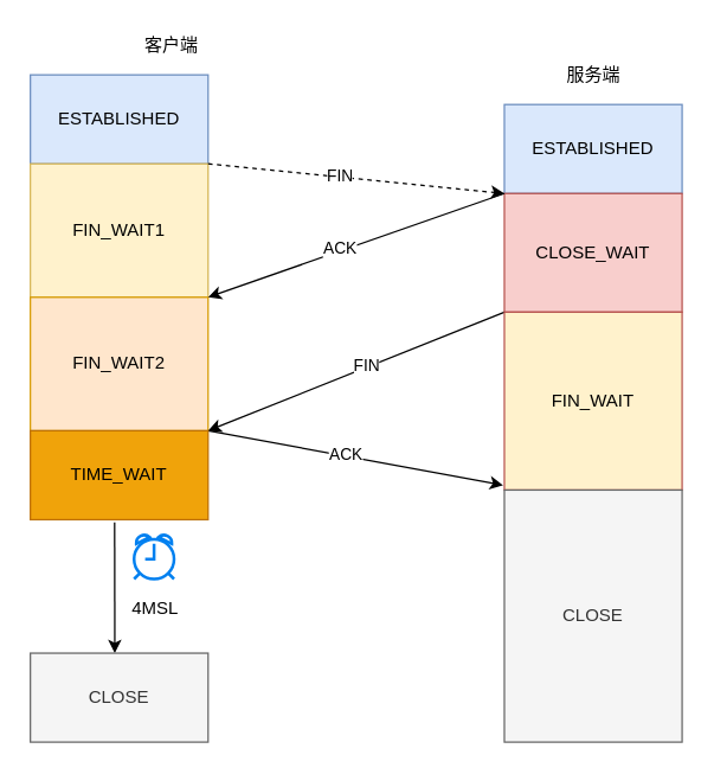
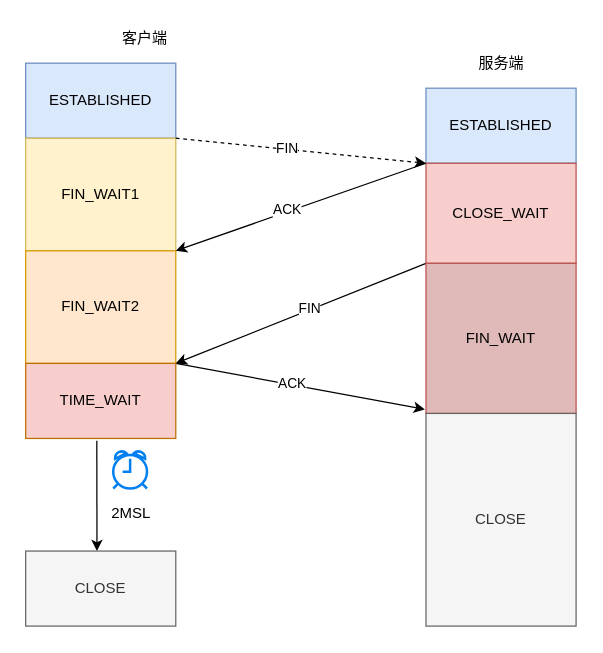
  <mxCell id="0" />
  <mxCell id="1" parent="0" />
  <mxCell id="2" value="&lt;span&gt;ESTABLISHED&lt;/span&gt;" style="rounded=0;whiteSpace=wrap;html=1;fillColor=#dae8fc;strokeColor=#6c8ebf;" vertex="1" parent="1"><mxGeometry x="20" y="50" width="120" height="60" as="geometry" /></mxCell>
  <mxCell id="3" value="&lt;span&gt;ESTABLISHED&lt;/span&gt;" style="rounded=0;whiteSpace=wrap;html=1;fillColor=#dae8fc;strokeColor=#6c8ebf;" vertex="1" parent="1"><mxGeometry x="340" y="70" width="120" height="60" as="geometry" /></mxCell>
  <mxCell id="4" value="FIN_WAIT1" style="rounded=0;whiteSpace=wrap;html=1;fillColor=#fff2cc;strokeColor=#d6b656;" vertex="1" parent="1"><mxGeometry x="20" y="110" width="120" height="90" as="geometry" /></mxCell>
  <mxCell id="5" value="FIN_WAIT2" style="rounded=0;whiteSpace=wrap;html=1;fillColor=#ffe6cc;strokeColor=#d79b00;" vertex="1" parent="1"><mxGeometry x="20" y="200" width="120" height="90" as="geometry" /></mxCell>
  <mxCell id="6" value="CLOSE_WAIT" style="rounded=0;whiteSpace=wrap;html=1;fillColor=#f8cecc;strokeColor=#b85450;" vertex="1" parent="1"><mxGeometry x="340" y="130" width="120" height="80" as="geometry" /></mxCell>
  <mxCell id="7" value="" style="endArrow=classic;html=1;rounded=0;exitX=1;exitY=0;exitDx=0;exitDy=0;entryX=0;entryY=0;entryDx=0;entryDy=0;dashed=1;" edge="1" parent="1" source="4" target="6"><mxGeometry width="50" height="50" relative="1" as="geometry"><mxPoint x="290" y="330" as="sourcePoint" /><mxPoint x="340" y="280" as="targetPoint" /></mxGeometry></mxCell>
  <mxCell id="8" value="FIN" style="edgeLabel;html=1;align=center;verticalAlign=middle;resizable=0;points=[];" vertex="1" connectable="0" parent="7"><mxGeometry x="-0.112" y="1" relative="1" as="geometry"><mxPoint as="offset" /></mxGeometry></mxCell>
  <mxCell id="9" value="" style="endArrow=classic;html=1;rounded=0;exitX=0;exitY=0;exitDx=0;exitDy=0;entryX=1;entryY=0;entryDx=0;entryDy=0;" edge="1" parent="1" source="6" target="5"><mxGeometry width="50" height="50" relative="1" as="geometry"><mxPoint x="290" y="330" as="sourcePoint" /><mxPoint x="340" y="280" as="targetPoint" /></mxGeometry></mxCell>
  <mxCell id="10" value="ACK" style="edgeLabel;html=1;align=center;verticalAlign=middle;resizable=0;points=[];" vertex="1" connectable="0" parent="9"><mxGeometry x="0.1" y="-2" relative="1" as="geometry"><mxPoint as="offset" /></mxGeometry></mxCell>
  <mxCell id="11" value="" style="endArrow=classic;html=1;rounded=0;exitX=0;exitY=1;exitDx=0;exitDy=0;entryX=1;entryY=1;entryDx=0;entryDy=0;" edge="1" parent="1" source="6" target="5"><mxGeometry width="50" height="50" relative="1" as="geometry"><mxPoint x="290" y="330" as="sourcePoint" /><mxPoint x="340" y="280" as="targetPoint" /></mxGeometry></mxCell>
  <mxCell id="12" value="FIN" style="edgeLabel;html=1;align=center;verticalAlign=middle;resizable=0;points=[];" vertex="1" connectable="0" parent="11"><mxGeometry x="-0.072" y="-2" relative="1" as="geometry"><mxPoint as="offset" /></mxGeometry></mxCell>
  <mxCell id="13" value="" style="endArrow=classic;html=1;rounded=0;exitX=1;exitY=0;exitDx=0;exitDy=0;entryX=-0.007;entryY=0.973;entryDx=0;entryDy=0;entryPerimeter=0;" edge="1" parent="1" target="15"><mxGeometry width="50" height="50" relative="1" as="geometry"><mxPoint x="140" y="290" as="sourcePoint" /><mxPoint x="340" y="330" as="targetPoint" /></mxGeometry></mxCell>
  <mxCell id="14" value="ACK" style="edgeLabel;html=1;align=center;verticalAlign=middle;resizable=0;points=[];" vertex="1" connectable="0" parent="13"><mxGeometry x="-0.07" y="2" relative="1" as="geometry"><mxPoint as="offset" /></mxGeometry></mxCell>
- <mxCell id="15" value="FIN_WAIT" style="rounded=0;whiteSpace=wrap;html=1;fillColor=#fff2cc;strokeColor=#b85450;" vertex="1" parent="1"><mxGeometry x="340" y="210" width="120" height="120" as="geometry" /></mxCell>
- <mxCell id="16" value="TIME_WAIT" style="rounded=0;whiteSpace=wrap;html=1;fillColor=#f0a30a;fontColor=#000000;strokeColor=#BD7000;" vertex="1" parent="1"><mxGeometry x="20" y="290" width="120" height="60" as="geometry" /></mxCell>
+ <mxCell id="15" value="FIN_WAIT" style="rounded=0;whiteSpace=wrap;html=1;fillColor=#E0BAB9;strokeColor=#b85450;" vertex="1" parent="1"><mxGeometry x="340" y="210" width="120" height="120" as="geometry" /></mxCell>
+ <mxCell id="16" value="TIME_WAIT" style="rounded=0;whiteSpace=wrap;html=1;fillColor=#f8cecc;fontColor=#000000;strokeColor=#BD7000;" vertex="1" parent="1"><mxGeometry x="20" y="290" width="120" height="60" as="geometry" /></mxCell>
  <mxCell id="17" value="" style="html=1;verticalLabelPosition=bottom;align=center;labelBackgroundColor=#ffffff;verticalAlign=top;strokeWidth=2;strokeColor=#0080F0;shadow=0;dashed=0;shape=mxgraph.ios7.icons.alarm_clock;" vertex="1" parent="1"><mxGeometry x="90" y="360" width="27" height="30" as="geometry" /></mxCell>
  <mxCell id="18" value="" style="endArrow=classic;html=1;rounded=0;exitX=0.474;exitY=1.031;exitDx=0;exitDy=0;exitPerimeter=0;" edge="1" parent="1" source="16"><mxGeometry width="50" height="50" relative="1" as="geometry"><mxPoint x="220" y="620" as="sourcePoint" /><mxPoint x="77" y="440" as="targetPoint" /></mxGeometry></mxCell>
- <mxCell id="19" value="4MSL" style="text;html=1;align=center;verticalAlign=middle;resizable=0;points=[];autosize=1;strokeColor=none;fillColor=none;" vertex="1" parent="1"><mxGeometry x="78.5" y="400" width="50" height="20" as="geometry" /></mxCell>
+ <mxCell id="19" value="2MSL" style="text;html=1;align=center;verticalAlign=middle;resizable=0;points=[];autosize=1;strokeColor=none;fillColor=none;" vertex="1" parent="1"><mxGeometry x="78.5" y="400" width="50" height="20" as="geometry" /></mxCell>
  <mxCell id="20" value="CLOSE" style="rounded=0;whiteSpace=wrap;html=1;fillColor=#f5f5f5;fontColor=#333333;strokeColor=#666666;" vertex="1" parent="1"><mxGeometry x="20" y="440" width="120" height="60" as="geometry" /></mxCell>
  <mxCell id="21" value="CLOSE" style="rounded=0;whiteSpace=wrap;html=1;fillColor=#f5f5f5;fontColor=#333333;strokeColor=#666666;" vertex="1" parent="1"><mxGeometry x="340" y="330" width="120" height="170" as="geometry" /></mxCell>
  <mxCell id="22" value="客户端" style="text;html=1;align=center;verticalAlign=middle;resizable=0;points=[];autosize=1;strokeColor=none;fillColor=none;" vertex="1" parent="1"><mxGeometry x="90" y="20" width="50" height="20" as="geometry" /></mxCell>
  <mxCell id="23" value="服务端" style="text;html=1;align=center;verticalAlign=middle;resizable=0;points=[];autosize=1;strokeColor=none;fillColor=none;" vertex="1" parent="1"><mxGeometry x="375" y="40" width="50" height="20" as="geometry" /></mxCell>
